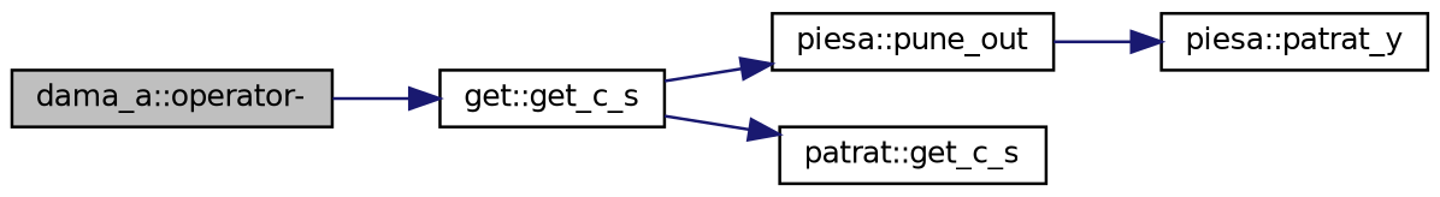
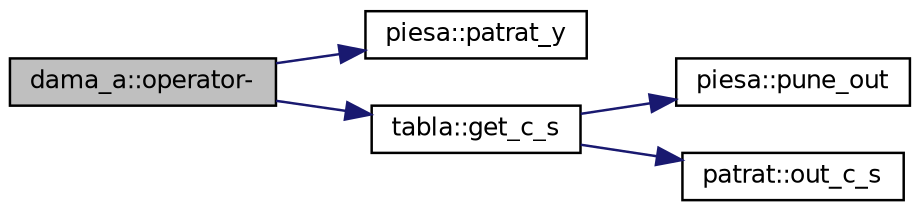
  digraph {
    rankdir=LR
    node [color=black fillcolor=white fontname=Helvetica fontsize=10 shape=record style=filled]
    edge [color=midnightblue fontname=Helvetica fontsize=10 labelfontname=Helvetica labelfontsize=10 style=solid]
    n1 [fillcolor=grey75 fontcolor=black height=0.2 label="dama_a::operator-" width=0.4]
    n2 [height=0.2 label="piesa::patrat_y" width=0.4]
-   n3 [height=0.2 label="get::get_c_s" width=0.4]
+   n3 [height=0.2 label="tabla::get_c_s" width=0.4]
    n4 [height=0.2 label="piesa::pune_out" width=0.4]
-   n5 [height=0.2 label="patrat::get_c_s" width=0.4]
-   n4 -> n2
+   n5 [height=0.2 label="patrat::out_c_s" width=0.4]
+   n1 -> n2
    n1 -> n3
    n3 -> n4
    n3 -> n5
  }
